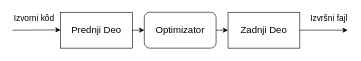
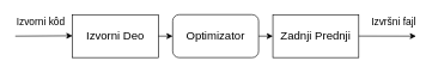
  <mxCell id="0" />
  <mxCell id="1" parent="0" />
- <mxCell id="2" value="Prednji Deo" style="rounded=0;whiteSpace=wrap;html=1;fontSize=16;" parent="1" vertex="1"><mxGeometry x="100" y="20" width="120" height="60" as="geometry" /></mxCell>
+ <mxCell id="2" value="Izvorni Deo" style="rounded=0;whiteSpace=wrap;html=1;fontSize=16;" parent="1" vertex="1"><mxGeometry x="100" y="20" width="120" height="60" as="geometry" /></mxCell>
  <mxCell id="3" value="Optimizator" style="whiteSpace=wrap;html=1;fontSize=16;rounded=1;" parent="1" vertex="1"><mxGeometry x="240" y="20" width="120" height="60" as="geometry" /></mxCell>
- <mxCell id="4" value="Zadnji Deo" style="rounded=0;whiteSpace=wrap;html=1;fontSize=16;" parent="1" vertex="1"><mxGeometry x="380" y="20" width="120" height="60" as="geometry" /></mxCell>
+ <mxCell id="4" value="Zadnji Prednji" style="rounded=0;whiteSpace=wrap;html=1;fontSize=16;" parent="1" vertex="1"><mxGeometry x="380" y="20" width="120" height="60" as="geometry" /></mxCell>
  <mxCell id="5" value="" style="endArrow=classic;html=1;rounded=0;" parent="1" edge="1"><mxGeometry relative="1" as="geometry"><mxPoint x="20" y="50" as="sourcePoint" /><mxPoint x="100" y="49.5" as="targetPoint" /></mxGeometry></mxCell>
  <mxCell id="6" value="Izvorni kôd" style="edgeLabel;resizable=0;html=1;align=left;verticalAlign=bottom;fontSize=14;labelBackgroundColor=none;" parent="5" connectable="0" vertex="1"><mxGeometry x="-1" relative="1" as="geometry"><mxPoint y="-10" as="offset" /></mxGeometry></mxCell>
  <mxCell id="7" value="" style="endArrow=classic;html=1;rounded=0;" parent="1" edge="1"><mxGeometry relative="1" as="geometry"><mxPoint x="500" y="49.9" as="sourcePoint" /><mxPoint x="580" y="50" as="targetPoint" /></mxGeometry></mxCell>
  <mxCell id="8" value="Izvršni fajl" style="edgeLabel;resizable=0;html=1;align=right;verticalAlign=bottom;fontSize=14;labelBackgroundColor=none;" parent="7" connectable="0" vertex="1"><mxGeometry x="1" relative="1" as="geometry"><mxPoint y="-10" as="offset" /></mxGeometry></mxCell>
  <mxCell id="9" value="" style="endArrow=classic;html=1;rounded=0;" parent="1" source="2" target="3" edge="1"><mxGeometry width="50" height="50" relative="1" as="geometry"><mxPoint x="390" y="100" as="sourcePoint" /><mxPoint x="440" y="50" as="targetPoint" /></mxGeometry></mxCell>
  <mxCell id="10" value="" style="endArrow=classic;html=1;rounded=0;" parent="1" source="3" target="4" edge="1"><mxGeometry width="50" height="50" relative="1" as="geometry"><mxPoint x="390" y="100" as="sourcePoint" /><mxPoint x="440" y="50" as="targetPoint" /></mxGeometry></mxCell>
